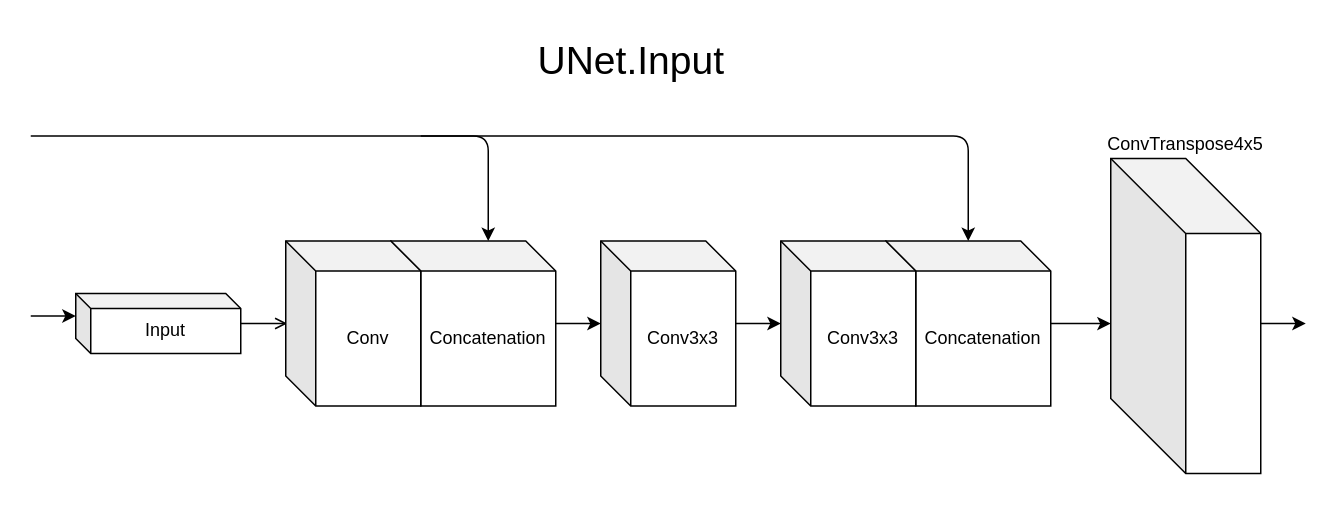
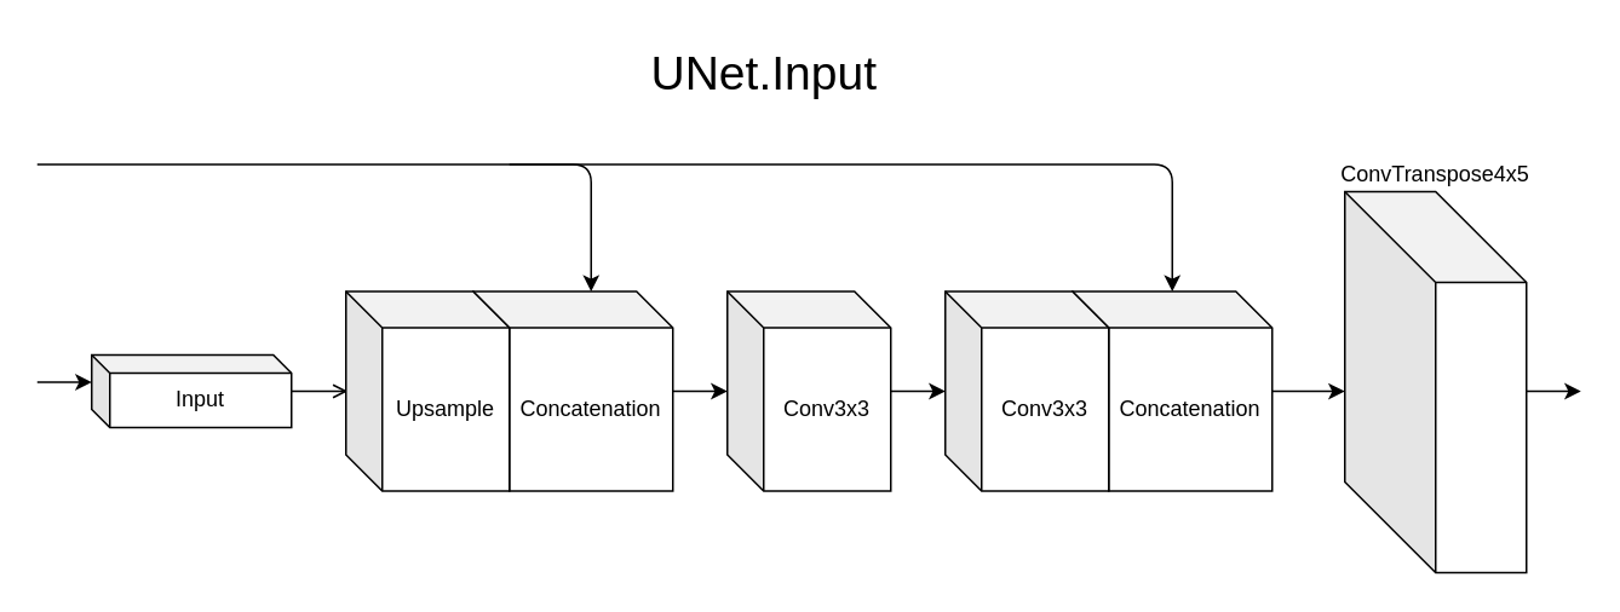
  <mxCell id="0" />
  <mxCell id="1" parent="0" />
  <mxCell id="2" style="edgeStyle=orthogonalEdgeStyle;rounded=0;orthogonalLoop=1;jettySize=auto;html=1;entryX=0.011;entryY=0.5;entryDx=0;entryDy=0;entryPerimeter=0;endArrow=open;" parent="1" source="3" target="6" edge="1"><mxGeometry relative="1" as="geometry" /></mxCell>
  <mxCell id="3" value="Input" style="shape=cube;whiteSpace=wrap;html=1;boundedLbl=1;backgroundOutline=1;darkOpacity=0.05;darkOpacity2=0.1;size=10;" parent="1" vertex="1"><mxGeometry x="50" y="195" width="110" height="40" as="geometry" /></mxCell>
  <mxCell id="4" style="edgeStyle=orthogonalEdgeStyle;rounded=0;orthogonalLoop=1;jettySize=auto;html=1;" parent="1" source="5" edge="1"><mxGeometry relative="1" as="geometry"><mxPoint x="400" y="215" as="targetPoint" /></mxGeometry></mxCell>
  <mxCell id="5" value="Concatenation" style="shape=cube;whiteSpace=wrap;html=1;boundedLbl=1;backgroundOutline=1;darkOpacity=0.05;darkOpacity2=0.1;size=20;labelPosition=center;verticalLabelPosition=middle;align=center;verticalAlign=middle;" parent="1" vertex="1"><mxGeometry x="260" y="160" width="110" height="110" as="geometry" /></mxCell>
- <mxCell id="6" value="Conv" style="shape=cube;whiteSpace=wrap;html=1;boundedLbl=1;backgroundOutline=1;darkOpacity=0.05;darkOpacity2=0.1;size=20;labelPosition=center;verticalLabelPosition=middle;align=center;verticalAlign=middle;" parent="1" vertex="1"><mxGeometry x="190" y="160" width="90" height="110" as="geometry" /></mxCell>
+ <mxCell id="6" value="Upsample" style="shape=cube;whiteSpace=wrap;html=1;boundedLbl=1;backgroundOutline=1;darkOpacity=0.05;darkOpacity2=0.1;size=20;labelPosition=center;verticalLabelPosition=middle;align=center;verticalAlign=middle;" parent="1" vertex="1"><mxGeometry x="190" y="160" width="90" height="110" as="geometry" /></mxCell>
  <mxCell id="7" value="" style="endArrow=classic;html=1;entryX=0;entryY=0;entryDx=65;entryDy=0;entryPerimeter=0;" parent="1" target="5" edge="1"><mxGeometry width="50" height="50" relative="1" as="geometry"><mxPoint x="20" y="90" as="sourcePoint" /><mxPoint x="80" y="0" as="targetPoint" /><Array as="points"><mxPoint x="325" y="90" /></Array></mxGeometry></mxCell>
  <mxCell id="8" style="edgeStyle=orthogonalEdgeStyle;rounded=0;orthogonalLoop=1;jettySize=auto;html=1;entryX=-0.033;entryY=0.5;entryDx=0;entryDy=0;entryPerimeter=0;" parent="1" source="16" edge="1"><mxGeometry relative="1" as="geometry"><mxPoint x="520.03" y="215" as="targetPoint" /></mxGeometry></mxCell>
  <mxCell id="9" style="edgeStyle=orthogonalEdgeStyle;rounded=0;orthogonalLoop=1;jettySize=auto;html=1;entryX=0;entryY=0.524;entryDx=0;entryDy=0;entryPerimeter=0;" parent="1" source="10" target="14" edge="1"><mxGeometry relative="1" as="geometry" /></mxCell>
  <mxCell id="10" value="Concatenation" style="shape=cube;whiteSpace=wrap;html=1;boundedLbl=1;backgroundOutline=1;darkOpacity=0.05;darkOpacity2=0.1;size=20;labelPosition=center;verticalLabelPosition=middle;align=center;verticalAlign=middle;" parent="1" vertex="1"><mxGeometry x="590" y="160" width="110" height="110" as="geometry" /></mxCell>
  <mxCell id="11" value="Conv3x3" style="shape=cube;whiteSpace=wrap;html=1;boundedLbl=1;backgroundOutline=1;darkOpacity=0.05;darkOpacity2=0.1;size=20;labelPosition=center;verticalLabelPosition=middle;align=center;verticalAlign=middle;" parent="1" vertex="1"><mxGeometry x="520" y="160" width="90" height="110" as="geometry" /></mxCell>
  <mxCell id="12" value="" style="endArrow=classic;html=1;entryX=0;entryY=0;entryDx=55;entryDy=0;entryPerimeter=0;" parent="1" target="10" edge="1"><mxGeometry width="50" height="50" relative="1" as="geometry"><mxPoint x="280" y="90" as="sourcePoint" /><mxPoint x="330" y="40" as="targetPoint" /><Array as="points"><mxPoint x="645" y="90" /></Array></mxGeometry></mxCell>
  <mxCell id="13" style="edgeStyle=orthogonalEdgeStyle;rounded=0;orthogonalLoop=1;jettySize=auto;html=1;fontSize=26;" parent="1" edge="1"><mxGeometry relative="1" as="geometry"><mxPoint x="870" y="215" as="targetPoint" /><mxPoint x="840" y="215" as="sourcePoint" /></mxGeometry></mxCell>
  <mxCell id="14" value="ConvTranspose4x5" style="shape=cube;whiteSpace=wrap;html=1;boundedLbl=1;backgroundOutline=1;darkOpacity=0.05;darkOpacity2=0.1;size=50;labelPosition=center;verticalLabelPosition=top;align=center;verticalAlign=bottom;" parent="1" vertex="1"><mxGeometry x="740" y="105" width="100" height="210" as="geometry" /></mxCell>
  <mxCell id="15" value="" style="endArrow=classic;html=1;" parent="1" edge="1"><mxGeometry width="50" height="50" relative="1" as="geometry"><mxPoint x="20" y="210" as="sourcePoint" /><mxPoint x="50" y="210" as="targetPoint" /></mxGeometry></mxCell>
  <mxCell id="16" value="Conv3x3" style="shape=cube;whiteSpace=wrap;html=1;boundedLbl=1;backgroundOutline=1;darkOpacity=0.05;darkOpacity2=0.1;size=20;labelPosition=center;verticalLabelPosition=middle;align=center;verticalAlign=middle;" parent="1" vertex="1"><mxGeometry x="400" y="160" width="90" height="110" as="geometry" /></mxCell>
  <mxCell id="17" value="UNet.Input" style="text;html=1;align=center;verticalAlign=middle;resizable=0;points=[];autosize=1;fontSize=26;" parent="1" vertex="1"><mxGeometry x="330" y="20" width="180" height="40" as="geometry" /></mxCell>
